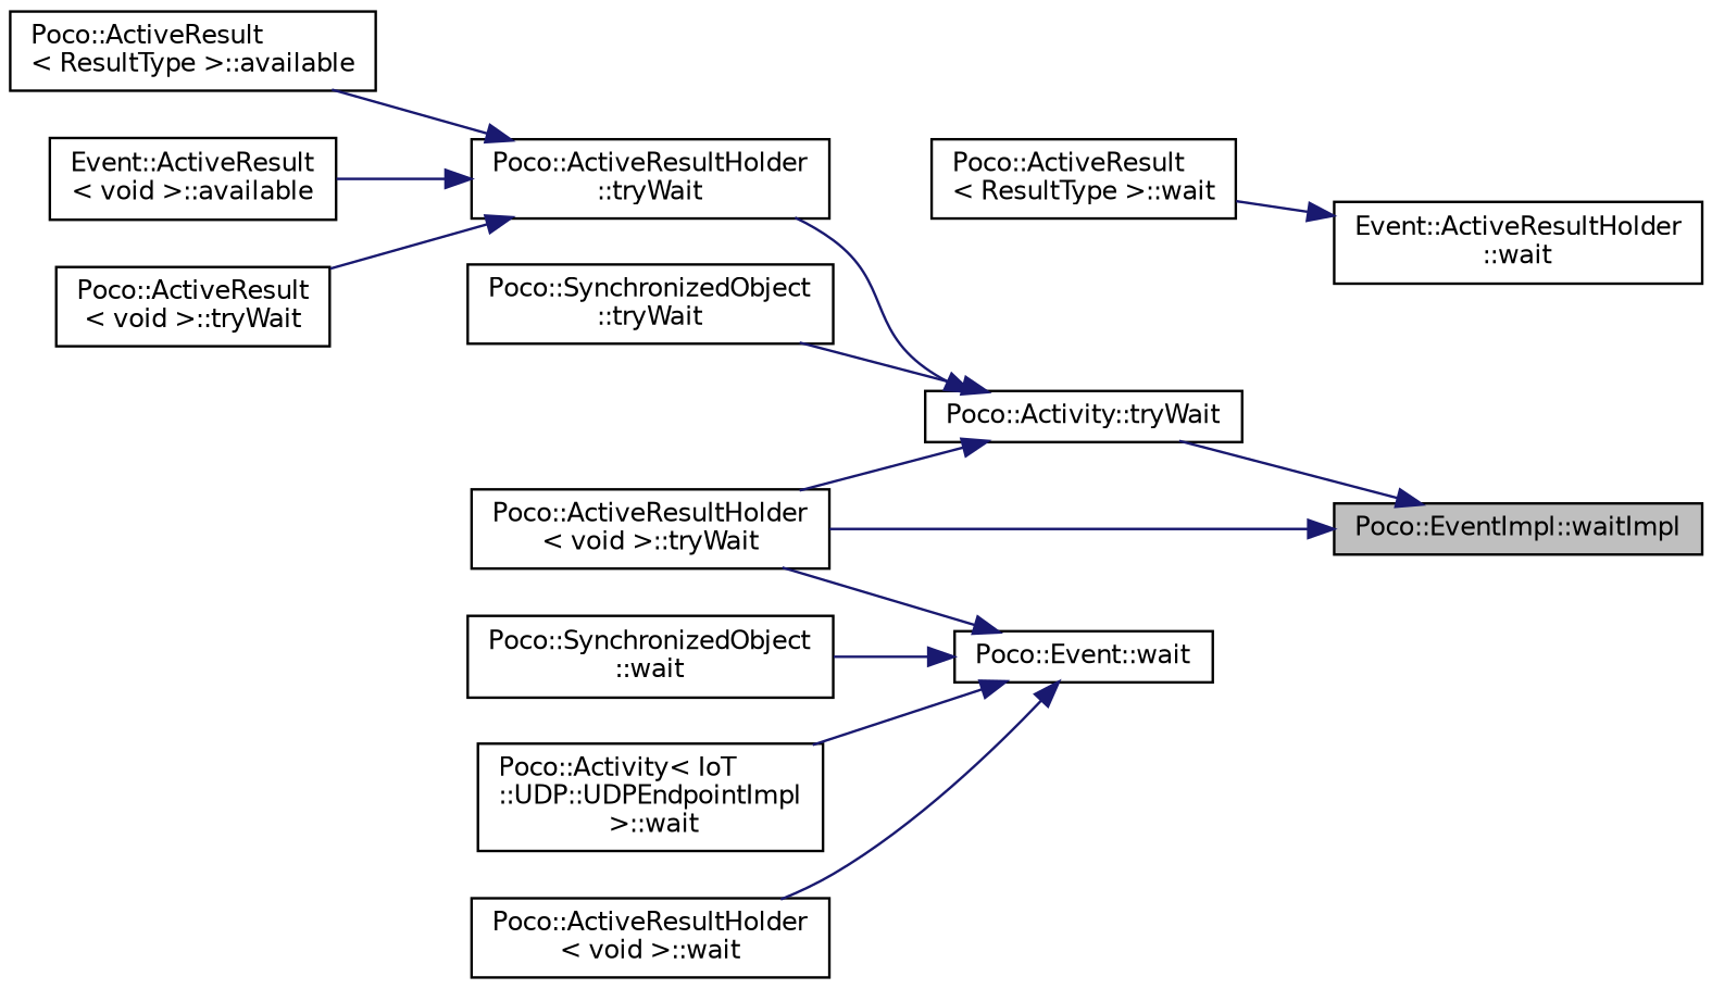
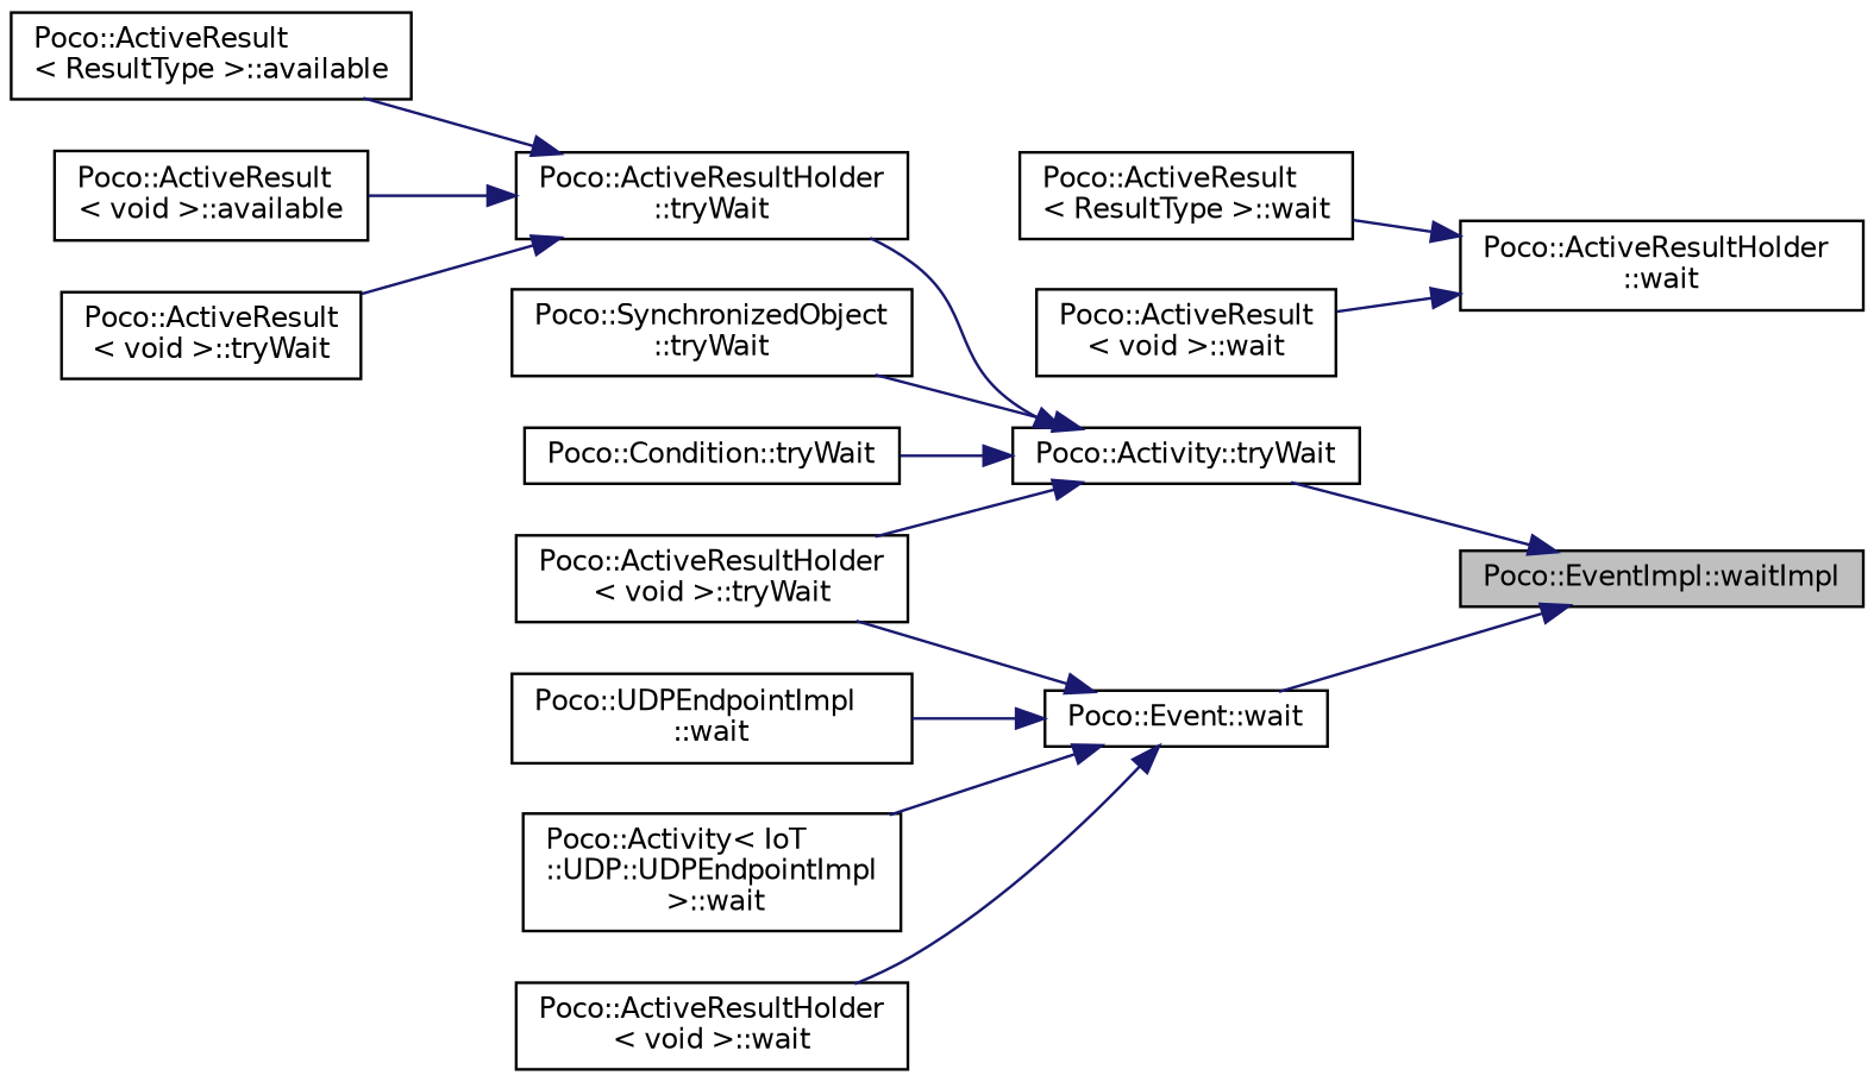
  digraph {
    rankdir=RL
    node [color=black fillcolor=white fontname=Helvetica fontsize=10 shape=record style=filled]
    edge [color=midnightblue dir=back fontname=Helvetica fontsize=10 labelfontname=Helvetica labelfontsize=10 style=solid]
    n1 [fillcolor=grey75 fontcolor=black height=0.2 label="Poco::EventImpl::waitImpl" width=0.4]
    n2 [height=0.2 label="Poco::Activity::tryWait" width=0.4]
    n3 [height=0.2 label="Poco::Event::wait" width=0.4]
    n4 [height=0.2 label="Poco::ActiveResultHolder\l::tryWait" width=0.4]
    n5 [height=0.2 label="Poco::SynchronizedObject\l::tryWait" width=0.4]
+   n6 [height=0.2 label="Poco::Condition::tryWait" width=0.4]
    n7 [height=0.2 label="Poco::ActiveResultHolder\l\< void \>::tryWait" width=0.4]
-   n8 [height=0.2 label="Poco::SynchronizedObject\l::wait" width=0.4]
+   n8 [height=0.2 label="Poco::UDPEndpointImpl\l::wait" width=0.4]
    n9 [height=0.2 label="Poco::Activity\< IoT\l::UDP::UDPEndpointImpl\l \>::wait" width=0.4]
    n10 [height=0.2 label="Poco::ActiveResultHolder\l\< void \>::wait" width=0.4]
    n11 [height=0.2 label="Poco::ActiveResult\l\< ResultType \>::available" width=0.4]
-   n12 [height=0.2 label="Event::ActiveResult\l\< void \>::available" width=0.4]
+   n12 [height=0.2 label="Poco::ActiveResult\l\< void \>::available" width=0.4]
    n13 [height=0.2 label="Poco::ActiveResult\l\< void \>::tryWait" width=0.4]
-   n14 [height=0.2 label="Event::ActiveResultHolder\l::wait" width=0.4]
+   n14 [height=0.2 label="Poco::ActiveResultHolder\l::wait" width=0.4]
    n15 [height=0.2 label="Poco::ActiveResult\l\< ResultType \>::wait" width=0.4]
+   n16 [height=0.2 label="Poco::ActiveResult\l\< void \>::wait" width=0.4]
    n1 -> n2
-   n1 -> n7
+   n1 -> n3
    n2 -> n4
    n2 -> n5
+   n2 -> n6
    n2 -> n7
    n3 -> n7
    n3 -> n8
    n3 -> n9
    n3 -> n10
    n4 -> n11
    n4 -> n12
    n4 -> n13
    n14 -> n15
+   n14 -> n16
  }
